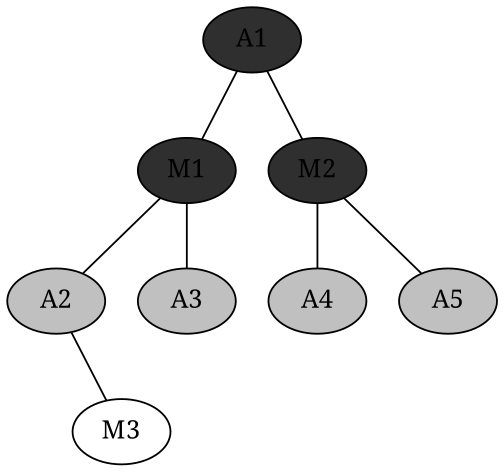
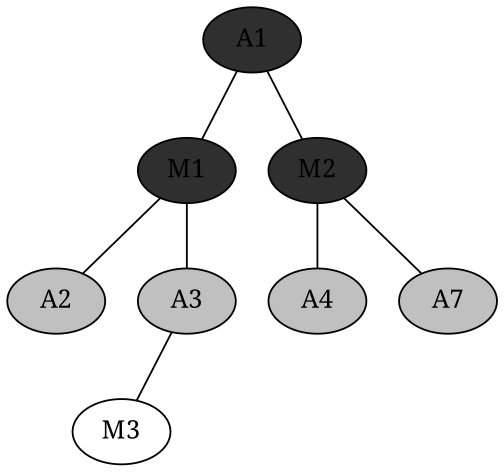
  digraph {
    fontname="Noto Serif"
    node [fillcolor=gray fontname="Noto Serif" style=filled]
    edge [arrowhead=none fontname="Noto Serif"]
    A1 [fillcolor="#2f2f2f"]
    M1 [fillcolor="#2f2f2f"]
    M2 [fillcolor="#2f2f2f"]
    n4 [label=A2]
    n5 [label=A3]
    n6 [label=A4]
-   n7 [label=A5]
+   n7 [label=A7]
    M3 [fillcolor="" style=""]
    A1 -> M1
    A1 -> M2
    M1 -> n4
    M1 -> n5
    M2 -> n6
    M2 -> n7
-   n4 -> M3
+   n5 -> M3
  }
